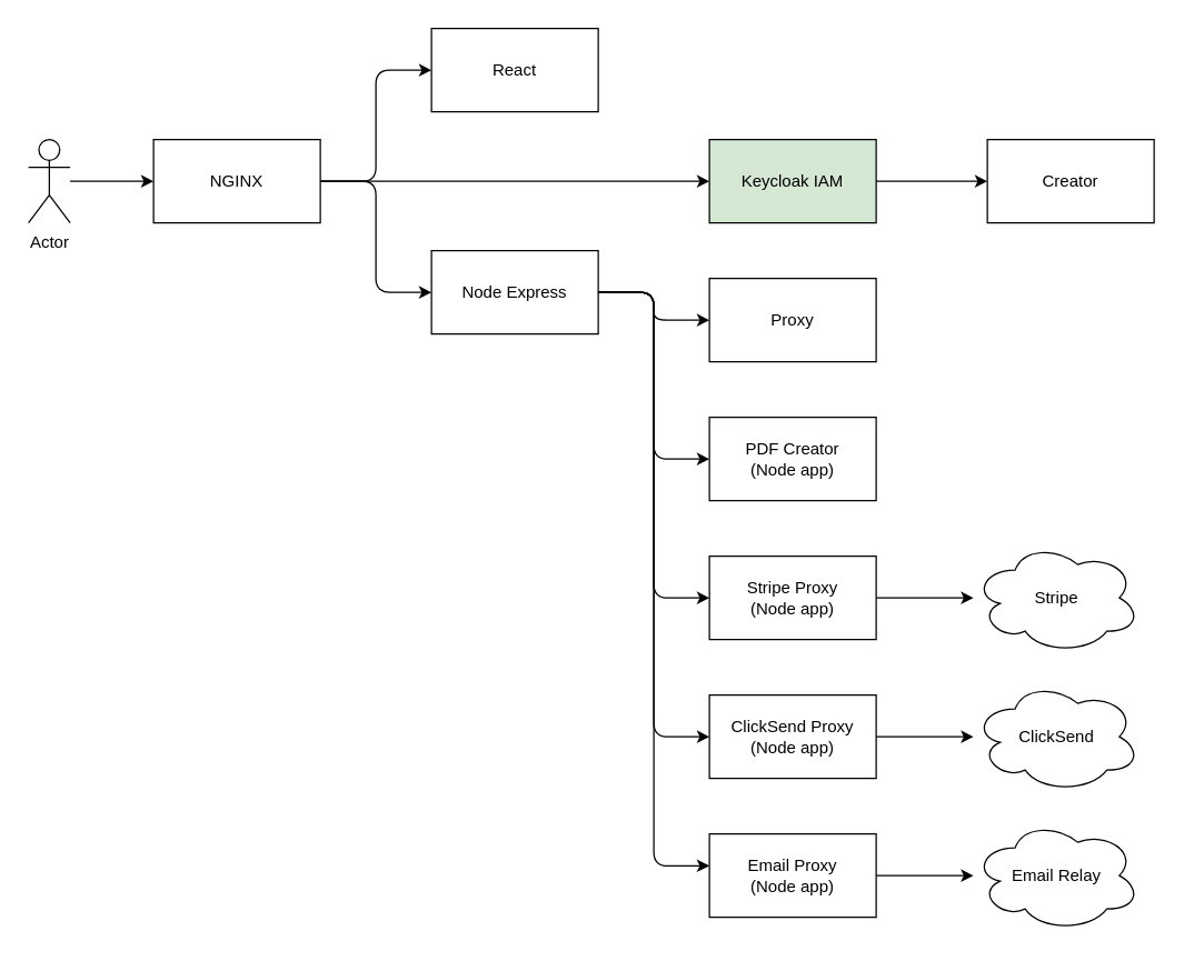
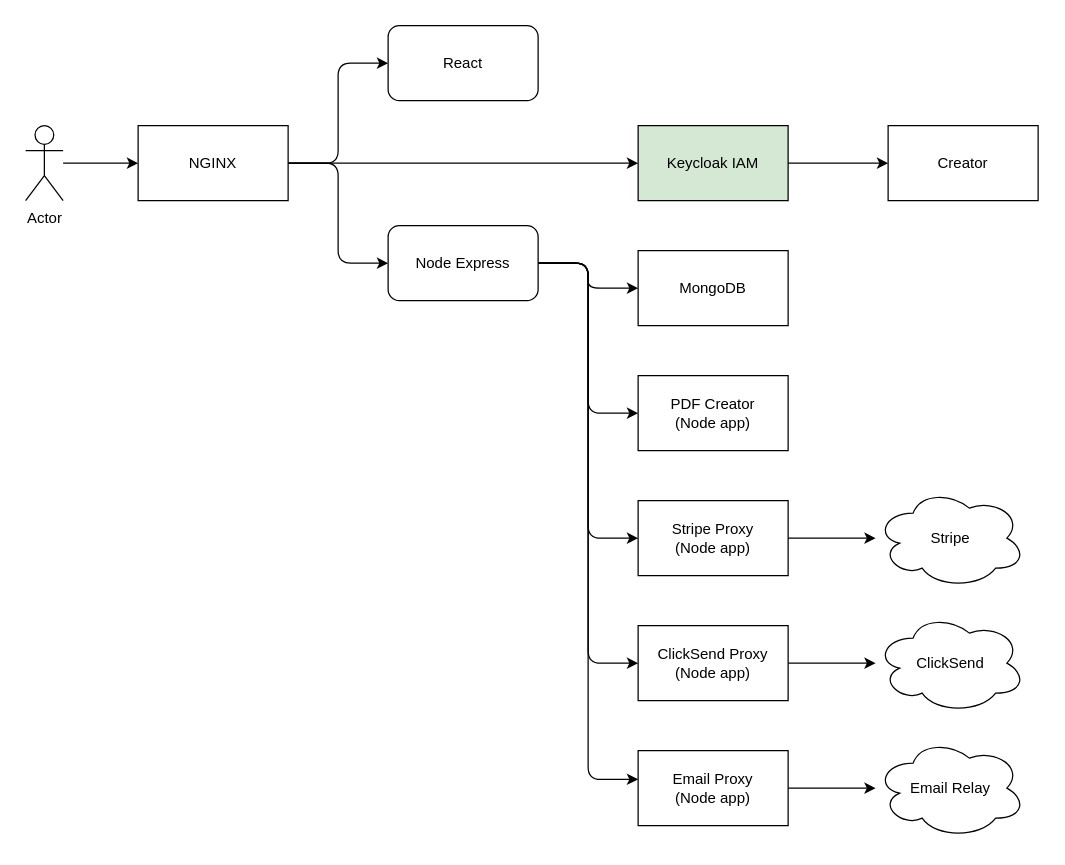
  <mxCell id="0" />
  <mxCell id="1" parent="0" />
  <mxCell id="2" style="edgeStyle=orthogonalEdgeStyle;rounded=1;orthogonalLoop=1;jettySize=auto;html=1;exitX=1;exitY=0.5;exitDx=0;exitDy=0;entryX=0;entryY=0.5;entryDx=0;entryDy=0;curved=0;" parent="1" source="5" target="6" edge="1"><mxGeometry relative="1" as="geometry" /></mxCell>
  <mxCell id="3" style="edgeStyle=orthogonalEdgeStyle;rounded=1;orthogonalLoop=1;jettySize=auto;html=1;exitX=1;exitY=0.5;exitDx=0;exitDy=0;entryX=0;entryY=0.5;entryDx=0;entryDy=0;curved=0;" parent="1" source="5" target="11" edge="1"><mxGeometry relative="1" as="geometry" /></mxCell>
  <mxCell id="4" style="edgeStyle=orthogonalEdgeStyle;rounded=1;orthogonalLoop=1;jettySize=auto;html=1;entryX=0;entryY=0.5;entryDx=0;entryDy=0;curved=0;" parent="1" source="5" target="17" edge="1"><mxGeometry relative="1" as="geometry" /></mxCell>
  <mxCell id="5" value="NGINX" style="rounded=0;whiteSpace=wrap;html=1;" parent="1" vertex="1"><mxGeometry x="110" y="100" width="120" height="60" as="geometry" /></mxCell>
- <mxCell id="6" value="React" style="rounded=0;whiteSpace=wrap;html=1;" parent="1" vertex="1"><mxGeometry x="310" y="20" width="120" height="60" as="geometry" /></mxCell>
+ <mxCell id="6" value="React" style="whiteSpace=wrap;html=1;rounded=1;" parent="1" vertex="1"><mxGeometry x="310" y="20" width="120" height="60" as="geometry" /></mxCell>
  <mxCell id="7" style="edgeStyle=orthogonalEdgeStyle;rounded=1;orthogonalLoop=1;jettySize=auto;html=1;exitX=1;exitY=0.5;exitDx=0;exitDy=0;entryX=0;entryY=0.5;entryDx=0;entryDy=0;curved=0;" parent="1" source="11" target="22" edge="1"><mxGeometry relative="1" as="geometry" /></mxCell>
  <mxCell id="8" style="edgeStyle=orthogonalEdgeStyle;rounded=1;orthogonalLoop=1;jettySize=auto;html=1;exitX=1;exitY=0.5;exitDx=0;exitDy=0;entryX=0;entryY=0.5;entryDx=0;entryDy=0;curved=0;" parent="1" source="11" target="18" edge="1"><mxGeometry relative="1" as="geometry" /></mxCell>
  <mxCell id="9" style="edgeStyle=orthogonalEdgeStyle;rounded=1;orthogonalLoop=1;jettySize=auto;html=1;exitX=1;exitY=0.5;exitDx=0;exitDy=0;entryX=0;entryY=0.5;entryDx=0;entryDy=0;curved=0;" parent="1" source="11" target="15" edge="1"><mxGeometry relative="1" as="geometry" /></mxCell>
  <mxCell id="10" style="edgeStyle=orthogonalEdgeStyle;rounded=1;orthogonalLoop=1;jettySize=auto;html=1;exitX=1;exitY=0.5;exitDx=0;exitDy=0;entryX=0;entryY=0.5;entryDx=0;entryDy=0;curved=0;" parent="1" source="11" target="20" edge="1"><mxGeometry relative="1" as="geometry" /></mxCell>
- <mxCell id="11" value="Node Express" style="rounded=0;whiteSpace=wrap;html=1;" parent="1" vertex="1"><mxGeometry x="310" y="180" width="120" height="60" as="geometry" /></mxCell>
+ <mxCell id="11" value="Node Express" style="whiteSpace=wrap;html=1;rounded=1;" parent="1" vertex="1"><mxGeometry x="310" y="180" width="120" height="60" as="geometry" /></mxCell>
  <mxCell id="12" value="" style="edgeStyle=orthogonalEdgeStyle;rounded=1;orthogonalLoop=1;jettySize=auto;html=1;curved=0;" parent="1" source="13" target="5" edge="1"><mxGeometry relative="1" as="geometry" /></mxCell>
  <mxCell id="13" value="Actor" style="shape=umlActor;verticalLabelPosition=bottom;verticalAlign=top;html=1;outlineConnect=0;" parent="1" vertex="1"><mxGeometry x="20" y="100" width="30" height="60" as="geometry" /></mxCell>
  <mxCell id="14" value="" style="edgeStyle=orthogonalEdgeStyle;rounded=0;orthogonalLoop=1;jettySize=auto;html=1;" edge="1" parent="1" source="15" target="28"><mxGeometry relative="1" as="geometry" /></mxCell>
  <mxCell id="15" value="Stripe Proxy&lt;br&gt;&lt;div&gt;(Node app)&lt;/div&gt;" style="rounded=0;whiteSpace=wrap;html=1;" parent="1" vertex="1"><mxGeometry x="510" y="400" width="120" height="60" as="geometry" /></mxCell>
  <mxCell id="16" value="" style="edgeStyle=orthogonalEdgeStyle;rounded=1;orthogonalLoop=1;jettySize=auto;html=1;curved=0;" parent="1" source="17" target="21" edge="1"><mxGeometry relative="1" as="geometry" /></mxCell>
  <mxCell id="17" value="Keycloak IAM" style="rounded=0;whiteSpace=wrap;html=1;fillColor=#d5e8d4;" parent="1" vertex="1"><mxGeometry x="510" y="100" width="120" height="60" as="geometry" /></mxCell>
  <mxCell id="18" value="PDF Creator&lt;div&gt;(Node app)&lt;/div&gt;" style="rounded=0;whiteSpace=wrap;html=1;" parent="1" vertex="1"><mxGeometry x="510" y="300" width="120" height="60" as="geometry" /></mxCell>
  <mxCell id="19" value="" style="edgeStyle=orthogonalEdgeStyle;rounded=0;orthogonalLoop=1;jettySize=auto;html=1;" edge="1" parent="1" source="20" target="27"><mxGeometry relative="1" as="geometry" /></mxCell>
  <mxCell id="20" value="ClickSend Proxy&lt;div&gt;(Node app)&lt;/div&gt;" style="rounded=0;whiteSpace=wrap;html=1;" parent="1" vertex="1"><mxGeometry x="510" y="500" width="120" height="60" as="geometry" /></mxCell>
  <mxCell id="21" value="Creator" style="rounded=0;whiteSpace=wrap;html=1;" parent="1" vertex="1"><mxGeometry x="710" y="100" width="120" height="60" as="geometry" /></mxCell>
- <mxCell id="22" value="Proxy" style="rounded=0;whiteSpace=wrap;html=1;" parent="1" vertex="1"><mxGeometry x="510" y="200" width="120" height="60" as="geometry" /></mxCell>
+ <mxCell id="22" value="MongoDB" style="rounded=0;whiteSpace=wrap;html=1;" parent="1" vertex="1"><mxGeometry x="510" y="200" width="120" height="60" as="geometry" /></mxCell>
  <mxCell id="23" value="" style="edgeStyle=orthogonalEdgeStyle;rounded=0;orthogonalLoop=1;jettySize=auto;html=1;" edge="1" parent="1" source="24" target="26"><mxGeometry relative="1" as="geometry" /></mxCell>
  <mxCell id="24" value="Email Proxy&lt;div&gt;(Node app)&lt;/div&gt;" style="rounded=0;whiteSpace=wrap;html=1;" parent="1" vertex="1"><mxGeometry x="510" y="600" width="120" height="60" as="geometry" /></mxCell>
  <mxCell id="25" style="edgeStyle=orthogonalEdgeStyle;rounded=1;orthogonalLoop=1;jettySize=auto;html=1;exitX=1;exitY=0.5;exitDx=0;exitDy=0;entryX=0;entryY=0.383;entryDx=0;entryDy=0;entryPerimeter=0;curved=0;" parent="1" source="11" target="24" edge="1"><mxGeometry relative="1" as="geometry" /></mxCell>
  <mxCell id="26" value="Email Relay" style="ellipse;shape=cloud;whiteSpace=wrap;html=1;" vertex="1" parent="1"><mxGeometry x="700" y="590" width="120" height="80" as="geometry" /></mxCell>
  <mxCell id="27" value="ClickSend" style="ellipse;shape=cloud;whiteSpace=wrap;html=1;" vertex="1" parent="1"><mxGeometry x="700" y="490" width="120" height="80" as="geometry" /></mxCell>
  <mxCell id="28" value="Stripe" style="ellipse;shape=cloud;whiteSpace=wrap;html=1;" vertex="1" parent="1"><mxGeometry x="700" y="390" width="120" height="80" as="geometry" /></mxCell>
